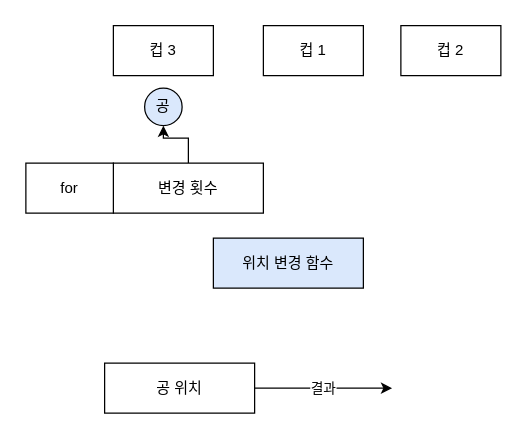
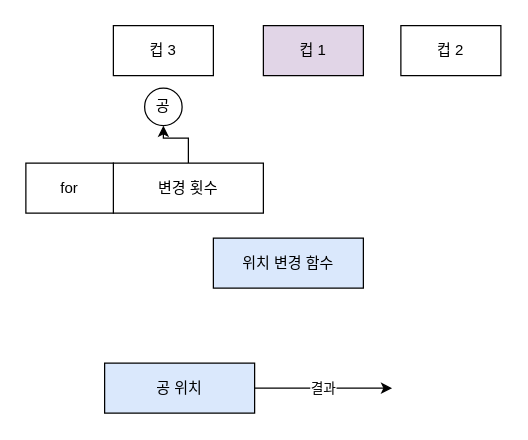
  <mxCell id="0" />
  <mxCell id="1" parent="0" />
- <mxCell id="2" value="컵 1" style="rounded=0;whiteSpace=wrap;html=1;" vertex="1" parent="1"><mxGeometry x="210" y="20" width="80" height="40" as="geometry" /></mxCell>
+ <mxCell id="2" value="컵 1" style="rounded=0;whiteSpace=wrap;html=1;fillColor=#e1d5e7;" vertex="1" parent="1"><mxGeometry x="210" y="20" width="80" height="40" as="geometry" /></mxCell>
  <mxCell id="3" value="&lt;span&gt;컵 2&lt;/span&gt;" style="rounded=0;whiteSpace=wrap;html=1;" vertex="1" parent="1"><mxGeometry x="320" y="20" width="80" height="40" as="geometry" /></mxCell>
  <mxCell id="4" value="&lt;span&gt;컵 3&lt;/span&gt;" style="rounded=0;whiteSpace=wrap;html=1;" vertex="1" parent="1"><mxGeometry x="90" y="20" width="80" height="40" as="geometry" /></mxCell>
- <mxCell id="5" value="공" style="ellipse;whiteSpace=wrap;html=1;aspect=fixed;fillColor=#dae8fc;" vertex="1" parent="1"><mxGeometry x="115" y="70" width="30" height="30" as="geometry" /></mxCell>
+ <mxCell id="5" value="공" style="ellipse;whiteSpace=wrap;html=1;aspect=fixed;" vertex="1" parent="1"><mxGeometry x="115" y="70" width="30" height="30" as="geometry" /></mxCell>
  <mxCell id="6" value="위치 변경 함수" style="rounded=0;whiteSpace=wrap;html=1;fillColor=#dae8fc;" vertex="1" parent="1"><mxGeometry x="170" y="190" width="120" height="40" as="geometry" /></mxCell>
  <mxCell id="7" style="edgeStyle=orthogonalEdgeStyle;rounded=0;orthogonalLoop=1;jettySize=auto;html=1;" edge="1" parent="1" source="8" target="5"><mxGeometry relative="1" as="geometry" /></mxCell>
  <mxCell id="8" value="변경 횟수" style="rounded=0;whiteSpace=wrap;html=1;" vertex="1" parent="1"><mxGeometry x="90" y="130" width="120" height="40" as="geometry" /></mxCell>
  <mxCell id="9" value="for" style="rounded=0;whiteSpace=wrap;html=1;" vertex="1" parent="1"><mxGeometry x="20" y="130" width="70" height="40" as="geometry" /></mxCell>
  <mxCell id="10" value="결과" style="edgeStyle=orthogonalEdgeStyle;rounded=0;orthogonalLoop=1;jettySize=auto;html=1;" edge="1" parent="1" source="11"><mxGeometry relative="1" as="geometry"><mxPoint x="313" y="310" as="targetPoint" /></mxGeometry></mxCell>
- <mxCell id="11" value="공 위치" style="rounded=0;whiteSpace=wrap;html=1;" vertex="1" parent="1"><mxGeometry x="83" y="290" width="120" height="40" as="geometry" /></mxCell>
+ <mxCell id="11" value="공 위치" style="rounded=0;whiteSpace=wrap;html=1;fillColor=#dae8fc;" vertex="1" parent="1"><mxGeometry x="83" y="290" width="120" height="40" as="geometry" /></mxCell>
